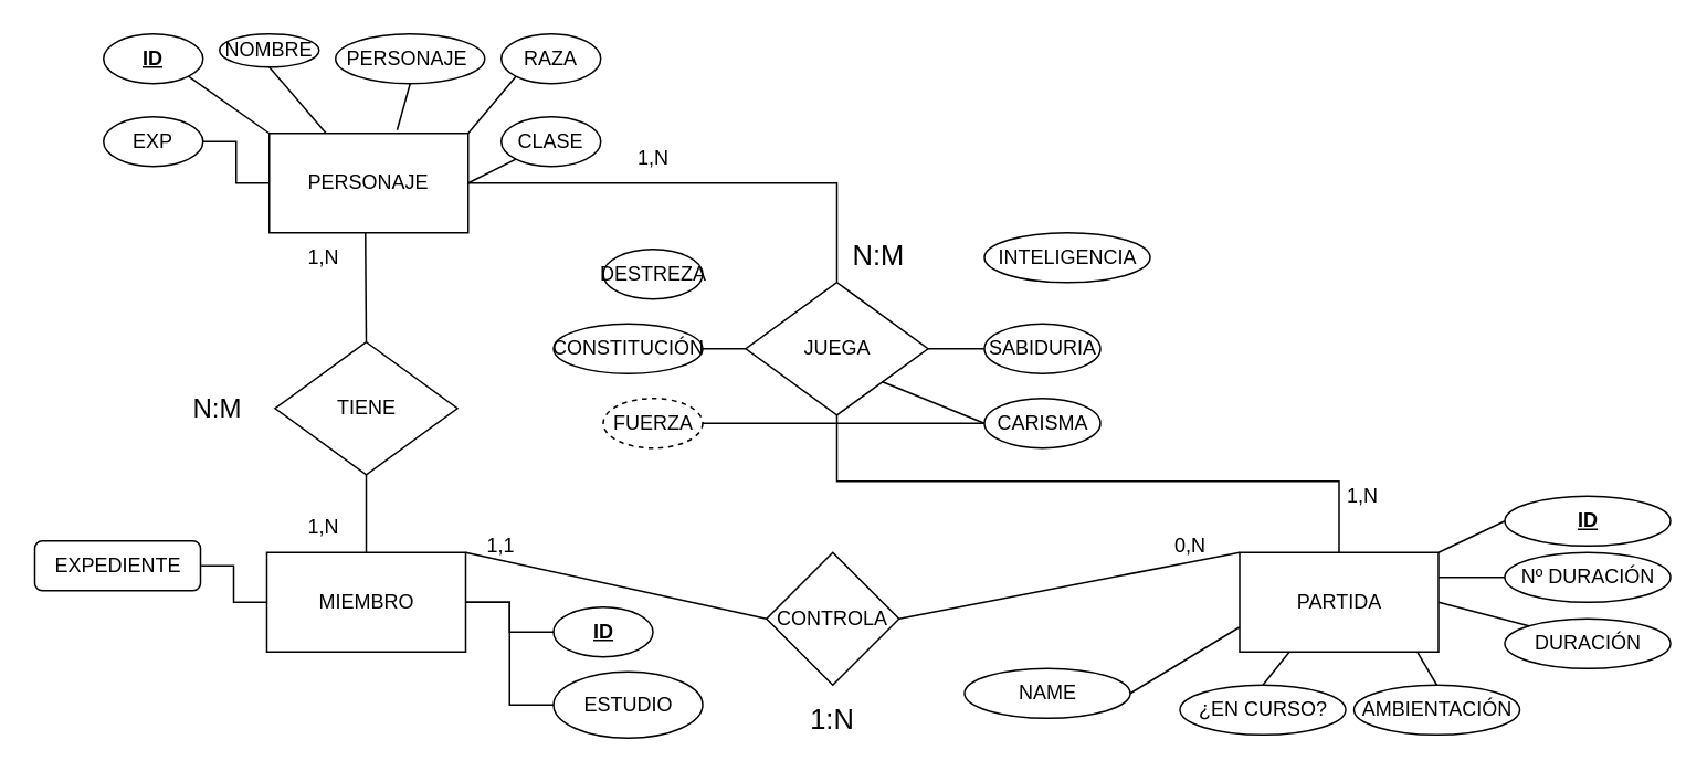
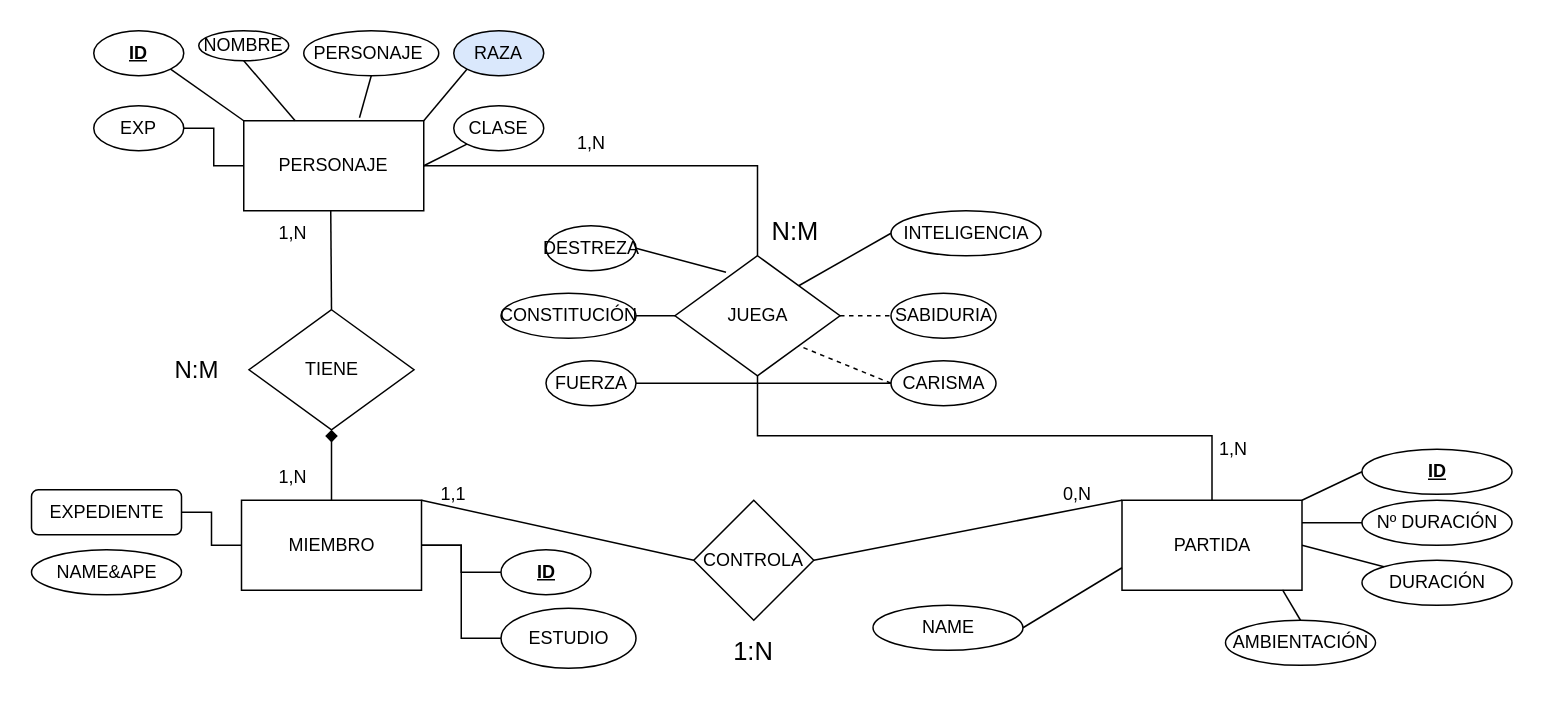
  <mxCell id="0" />
  <mxCell id="1" parent="0" />
  <mxCell id="2" value="MIEMBRO" style="rounded=0;whiteSpace=wrap;html=1;" parent="1" vertex="1"><mxGeometry x="160.5" y="333" width="120" height="60" as="geometry" /></mxCell>
  <mxCell id="3" style="edgeStyle=orthogonalEdgeStyle;rounded=0;orthogonalLoop=1;jettySize=auto;html=1;entryX=1;entryY=0.5;entryDx=0;entryDy=0;endArrow=none;endFill=0;" edge="1" parent="1" source="4" target="2"><mxGeometry relative="1" as="geometry" /></mxCell>
  <mxCell id="4" value="&lt;u&gt;&lt;b&gt;ID&lt;/b&gt;&lt;/u&gt;" style="ellipse;whiteSpace=wrap;html=1;" parent="1" vertex="1"><mxGeometry x="333.5" y="366" width="60" height="30" as="geometry" /></mxCell>
  <mxCell id="5" style="edgeStyle=orthogonalEdgeStyle;rounded=0;orthogonalLoop=1;jettySize=auto;html=1;entryX=0;entryY=0.5;entryDx=0;entryDy=0;endArrow=none;endFill=0;" edge="1" parent="1" source="6" target="2"><mxGeometry relative="1" as="geometry" /></mxCell>
  <mxCell id="6" value="EXPEDIENTE" style="whiteSpace=wrap;html=1;rounded=1;" parent="1" vertex="1"><mxGeometry x="20.5" y="326" width="100" height="30" as="geometry" /></mxCell>
  <mxCell id="7" style="edgeStyle=orthogonalEdgeStyle;rounded=0;orthogonalLoop=1;jettySize=auto;html=1;entryX=1;entryY=0.5;entryDx=0;entryDy=0;endArrow=none;endFill=0;" edge="1" parent="1" source="8" target="2"><mxGeometry relative="1" as="geometry" /></mxCell>
  <mxCell id="8" value="ESTUDIO" style="ellipse;whiteSpace=wrap;html=1;" parent="1" vertex="1"><mxGeometry x="333.5" y="405" width="90" height="40" as="geometry" /></mxCell>
  <mxCell id="9" style="edgeStyle=orthogonalEdgeStyle;rounded=0;orthogonalLoop=1;jettySize=auto;html=1;entryX=0.5;entryY=0;entryDx=0;entryDy=0;endArrow=none;endFill=0;" edge="1" parent="1" source="10" target="34"><mxGeometry relative="1" as="geometry" /></mxCell>
  <mxCell id="10" value="PERSONAJE" style="rounded=0;whiteSpace=wrap;html=1;" parent="1" vertex="1"><mxGeometry x="162" y="80" width="120" height="60" as="geometry" /></mxCell>
  <mxCell id="11" value="&lt;b&gt;&lt;u&gt;ID&lt;/u&gt;&lt;/b&gt;" style="ellipse;whiteSpace=wrap;html=1;" parent="1" vertex="1"><mxGeometry x="62" y="20" width="60" height="30" as="geometry" /></mxCell>
  <mxCell id="12" value="NOMBRE" style="ellipse;whiteSpace=wrap;html=1;" parent="1" vertex="1"><mxGeometry x="132" y="20" width="60" height="20" as="geometry" /></mxCell>
  <mxCell id="13" value="PERSONAJE&amp;nbsp;" style="ellipse;whiteSpace=wrap;html=1;" parent="1" vertex="1"><mxGeometry x="202" y="20" width="90" height="30" as="geometry" /></mxCell>
- <mxCell id="14" value="RAZA" style="ellipse;whiteSpace=wrap;html=1;" parent="1" vertex="1"><mxGeometry x="302" y="20" width="60" height="30" as="geometry" /></mxCell>
+ <mxCell id="14" value="RAZA" style="ellipse;whiteSpace=wrap;html=1;fillColor=#dae8fc;" parent="1" vertex="1"><mxGeometry x="302" y="20" width="60" height="30" as="geometry" /></mxCell>
  <mxCell id="15" value="CLASE" style="ellipse;whiteSpace=wrap;html=1;" parent="1" vertex="1"><mxGeometry x="302" y="70" width="60" height="30" as="geometry" /></mxCell>
  <mxCell id="16" style="edgeStyle=orthogonalEdgeStyle;rounded=0;orthogonalLoop=1;jettySize=auto;html=1;entryX=0;entryY=0.5;entryDx=0;entryDy=0;endArrow=none;endFill=0;" edge="1" parent="1" source="17" target="10"><mxGeometry relative="1" as="geometry" /></mxCell>
  <mxCell id="17" value="EXP" style="ellipse;whiteSpace=wrap;html=1;" parent="1" vertex="1"><mxGeometry x="62" y="70" width="60" height="30" as="geometry" /></mxCell>
- <mxCell id="18" value="FUERZA" style="ellipse;whiteSpace=wrap;html=1;dashed=1;" parent="1" vertex="1"><mxGeometry x="363.5" y="240" width="60" height="30" as="geometry" /></mxCell>
+ <mxCell id="18" value="FUERZA" style="ellipse;whiteSpace=wrap;html=1;" parent="1" vertex="1"><mxGeometry x="363.5" y="240" width="60" height="30" as="geometry" /></mxCell>
  <mxCell id="19" value="DESTREZA" style="ellipse;whiteSpace=wrap;html=1;" parent="1" vertex="1"><mxGeometry x="363.5" y="150" width="60" height="30" as="geometry" /></mxCell>
  <mxCell id="20" value="CONSTITUCIÓN" style="ellipse;whiteSpace=wrap;html=1;" parent="1" vertex="1"><mxGeometry x="333.5" y="195" width="90" height="30" as="geometry" /></mxCell>
  <mxCell id="21" value="INTELIGENCIA" style="ellipse;whiteSpace=wrap;html=1;" parent="1" vertex="1"><mxGeometry x="593.5" y="140" width="100" height="30" as="geometry" /></mxCell>
  <mxCell id="22" value="SABIDURIA" style="ellipse;whiteSpace=wrap;html=1;" parent="1" vertex="1"><mxGeometry x="593.5" y="195" width="70" height="30" as="geometry" /></mxCell>
  <mxCell id="23" value="CARISMA" style="ellipse;whiteSpace=wrap;html=1;" parent="1" vertex="1"><mxGeometry x="593.5" y="240" width="70" height="30" as="geometry" /></mxCell>
  <mxCell id="24" value="PARTIDA" style="rounded=0;whiteSpace=wrap;html=1;" vertex="1" parent="1"><mxGeometry x="747.5" y="333" width="120" height="60" as="geometry" /></mxCell>
  <mxCell id="25" value="&lt;b&gt;&lt;u&gt;ID&lt;/u&gt;&lt;/b&gt;" style="ellipse;whiteSpace=wrap;html=1;" vertex="1" parent="1"><mxGeometry x="907.5" y="299" width="100" height="30" as="geometry" /></mxCell>
  <mxCell id="26" value="NAME" style="ellipse;whiteSpace=wrap;html=1;" vertex="1" parent="1"><mxGeometry x="581.5" y="403" width="100" height="30" as="geometry" /></mxCell>
  <mxCell id="27" value="AMBIENTACIÓN" style="ellipse;whiteSpace=wrap;html=1;" vertex="1" parent="1"><mxGeometry x="816.5" y="413" width="100" height="30" as="geometry" /></mxCell>
  <mxCell id="28" value="DURACIÓN" style="ellipse;whiteSpace=wrap;html=1;" vertex="1" parent="1"><mxGeometry x="907.5" y="373" width="100" height="30" as="geometry" /></mxCell>
  <mxCell id="29" value="Nº DURACIÓN" style="ellipse;whiteSpace=wrap;html=1;" vertex="1" parent="1"><mxGeometry x="907.5" y="333" width="100" height="30" as="geometry" /></mxCell>
- <mxCell id="30" value="¿EN CURSO?" style="ellipse;whiteSpace=wrap;html=1;" vertex="1" parent="1"><mxGeometry x="711.5" y="413" width="100" height="30" as="geometry" /></mxCell>
+ <mxCell id="31" value="NAME&amp;amp;APE" style="ellipse;whiteSpace=wrap;html=1;" vertex="1" parent="1"><mxGeometry x="20.5" y="366" width="100" height="30" as="geometry" /></mxCell>
  <mxCell id="32" value="TIENE" style="rhombus;whiteSpace=wrap;html=1;" vertex="1" parent="1"><mxGeometry x="165.5" y="206" width="110" height="80" as="geometry" /></mxCell>
  <mxCell id="33" style="edgeStyle=orthogonalEdgeStyle;rounded=0;orthogonalLoop=1;jettySize=auto;html=1;entryX=0.5;entryY=0;entryDx=0;entryDy=0;endArrow=none;endFill=0;" edge="1" parent="1" source="34" target="24"><mxGeometry relative="1" as="geometry"><Array as="points"><mxPoint x="505" y="290" /><mxPoint x="808" y="290" /></Array></mxGeometry></mxCell>
  <mxCell id="34" value="JUEGA" style="rhombus;whiteSpace=wrap;html=1;" vertex="1" parent="1"><mxGeometry x="449.5" y="170" width="110" height="80" as="geometry" /></mxCell>
- <mxCell id="35" value="" style="endArrow=none;html=1;rounded=0;exitX=0.5;exitY=0;exitDx=0;exitDy=0;entryX=0.5;entryY=1;entryDx=0;entryDy=0;" edge="1" parent="1" source="2" target="32"><mxGeometry width="50" height="50" relative="1" as="geometry"><mxPoint x="130.5" y="347" as="sourcePoint" /><mxPoint x="180.5" y="297" as="targetPoint" /></mxGeometry></mxCell>
+ <mxCell id="35" value="" style="endArrow=diamond;html=1;rounded=0;exitX=0.5;exitY=0;exitDx=0;exitDy=0;entryX=0.5;entryY=1;entryDx=0;entryDy=0;" edge="1" parent="1" source="2" target="32"><mxGeometry width="50" height="50" relative="1" as="geometry"><mxPoint x="130.5" y="347" as="sourcePoint" /><mxPoint x="180.5" y="297" as="targetPoint" /></mxGeometry></mxCell>
  <mxCell id="36" value="" style="endArrow=none;html=1;rounded=0;exitX=1;exitY=1;exitDx=0;exitDy=0;entryX=0;entryY=0;entryDx=0;entryDy=0;" edge="1" parent="1" source="11" target="10"><mxGeometry width="50" height="50" relative="1" as="geometry"><mxPoint x="102" y="221" as="sourcePoint" /><mxPoint x="152" y="171" as="targetPoint" /></mxGeometry></mxCell>
  <mxCell id="37" value="" style="endArrow=none;html=1;rounded=0;exitX=0.5;exitY=1;exitDx=0;exitDy=0;" edge="1" parent="1" source="12" target="10"><mxGeometry width="50" height="50" relative="1" as="geometry"><mxPoint x="162" y="71" as="sourcePoint" /><mxPoint x="162" y="151" as="targetPoint" /></mxGeometry></mxCell>
  <mxCell id="38" value="" style="endArrow=none;html=1;rounded=0;entryX=0.5;entryY=1;entryDx=0;entryDy=0;exitX=0.643;exitY=-0.033;exitDx=0;exitDy=0;exitPerimeter=0;" edge="1" parent="1" source="10" target="13"><mxGeometry width="50" height="50" relative="1" as="geometry"><mxPoint x="2" y="291" as="sourcePoint" /><mxPoint x="52" y="241" as="targetPoint" /></mxGeometry></mxCell>
  <mxCell id="39" value="" style="endArrow=none;html=1;rounded=0;exitX=0;exitY=1;exitDx=0;exitDy=0;entryX=1;entryY=0;entryDx=0;entryDy=0;" edge="1" parent="1" source="14" target="10"><mxGeometry width="50" height="50" relative="1" as="geometry"><mxPoint x="2" y="261" as="sourcePoint" /><mxPoint x="52" y="211" as="targetPoint" /></mxGeometry></mxCell>
  <mxCell id="40" value="" style="endArrow=none;html=1;rounded=0;exitX=1;exitY=0.5;exitDx=0;exitDy=0;entryX=0;entryY=1;entryDx=0;entryDy=0;" edge="1" parent="1" source="10" target="15"><mxGeometry width="50" height="50" relative="1" as="geometry"><mxPoint x="382" y="181" as="sourcePoint" /><mxPoint x="432" y="131" as="targetPoint" /></mxGeometry></mxCell>
  <mxCell id="41" value="" style="endArrow=none;html=1;rounded=0;exitX=1;exitY=0.5;exitDx=0;exitDy=0;entryX=0;entryY=0.75;entryDx=0;entryDy=0;" edge="1" parent="1" source="26" target="24"><mxGeometry width="50" height="50" relative="1" as="geometry"><mxPoint x="726.5" y="384" as="sourcePoint" /><mxPoint x="776.5" y="334" as="targetPoint" /></mxGeometry></mxCell>
- <mxCell id="42" value="" style="endArrow=none;html=1;rounded=0;exitX=0.5;exitY=0;exitDx=0;exitDy=0;entryX=0.25;entryY=1;entryDx=0;entryDy=0;" edge="1" parent="1" source="30" target="24"><mxGeometry width="50" height="50" relative="1" as="geometry"><mxPoint x="936.5" y="314" as="sourcePoint" /><mxPoint x="986.5" y="264" as="targetPoint" /></mxGeometry></mxCell>
  <mxCell id="43" value="" style="endArrow=none;html=1;rounded=0;exitX=0.5;exitY=0;exitDx=0;exitDy=0;entryX=0.892;entryY=0.995;entryDx=0;entryDy=0;entryPerimeter=0;" edge="1" parent="1" source="27" target="24"><mxGeometry width="50" height="50" relative="1" as="geometry"><mxPoint x="1156.5" y="264" as="sourcePoint" /><mxPoint x="1206.5" y="214" as="targetPoint" /></mxGeometry></mxCell>
  <mxCell id="44" value="" style="endArrow=none;html=1;rounded=0;exitX=0;exitY=0;exitDx=0;exitDy=0;entryX=1;entryY=0.5;entryDx=0;entryDy=0;" edge="1" parent="1" source="28" target="24"><mxGeometry width="50" height="50" relative="1" as="geometry"><mxPoint x="1226.5" y="264" as="sourcePoint" /><mxPoint x="1276.5" y="214" as="targetPoint" /></mxGeometry></mxCell>
  <mxCell id="45" value="" style="endArrow=none;html=1;rounded=0;exitX=0;exitY=0.5;exitDx=0;exitDy=0;entryX=1;entryY=0.25;entryDx=0;entryDy=0;" edge="1" parent="1" source="29" target="24"><mxGeometry width="50" height="50" relative="1" as="geometry"><mxPoint x="1036.5" y="264" as="sourcePoint" /><mxPoint x="1086.5" y="214" as="targetPoint" /></mxGeometry></mxCell>
+ <mxCell id="46" value="" style="endArrow=none;html=1;rounded=0;exitX=1;exitY=0.5;exitDx=0;exitDy=0;entryX=0.309;entryY=0.138;entryDx=0;entryDy=0;entryPerimeter=0;" edge="1" parent="1" source="19" target="34"><mxGeometry width="50" height="50" relative="1" as="geometry"><mxPoint x="453.5" y="161" as="sourcePoint" /><mxPoint x="503.5" y="111" as="targetPoint" /></mxGeometry></mxCell>
  <mxCell id="47" value="" style="endArrow=none;html=1;rounded=0;exitX=1;exitY=0.5;exitDx=0;exitDy=0;entryX=0;entryY=0.5;entryDx=0;entryDy=0;" edge="1" parent="1" source="20" target="34"><mxGeometry width="50" height="50" relative="1" as="geometry"><mxPoint x="683.5" y="101" as="sourcePoint" /><mxPoint x="733.5" y="51" as="targetPoint" /></mxGeometry></mxCell>
  <mxCell id="48" value="" style="endArrow=none;html=1;rounded=0;exitX=1;exitY=0.5;exitDx=0;exitDy=0;" edge="1" parent="1" source="18" target="23"><mxGeometry width="50" height="50" relative="1" as="geometry"><mxPoint x="783.5" y="211" as="sourcePoint" /><mxPoint x="833.5" y="161" as="targetPoint" /></mxGeometry></mxCell>
- <mxCell id="49" value="" style="endArrow=none;html=1;rounded=0;exitX=0;exitY=0.5;exitDx=0;exitDy=0;entryX=1;entryY=1;entryDx=0;entryDy=0;" edge="1" parent="1" source="23" target="34"><mxGeometry width="50" height="50" relative="1" as="geometry"><mxPoint x="733.5" y="251" as="sourcePoint" /><mxPoint x="783.5" y="201" as="targetPoint" /></mxGeometry></mxCell>
- <mxCell id="50" value="" style="endArrow=none;html=1;rounded=0;exitX=1;exitY=0.5;exitDx=0;exitDy=0;entryX=0;entryY=0.5;entryDx=0;entryDy=0;" edge="1" parent="1" source="34" target="22"><mxGeometry width="50" height="50" relative="1" as="geometry"><mxPoint x="723.5" y="181" as="sourcePoint" /><mxPoint x="773.5" y="131" as="targetPoint" /></mxGeometry></mxCell>
+ <mxCell id="49" value="" style="endArrow=none;html=1;rounded=0;exitX=0;exitY=0.5;exitDx=0;exitDy=0;entryX=1;entryY=1;entryDx=0;entryDy=0;dashed=1;" edge="1" parent="1" source="23" target="34"><mxGeometry width="50" height="50" relative="1" as="geometry"><mxPoint x="733.5" y="251" as="sourcePoint" /><mxPoint x="783.5" y="201" as="targetPoint" /></mxGeometry></mxCell>
+ <mxCell id="50" value="" style="endArrow=none;html=1;rounded=0;exitX=1;exitY=0.5;exitDx=0;exitDy=0;entryX=0;entryY=0.5;entryDx=0;entryDy=0;dashed=1;" edge="1" parent="1" source="34" target="22"><mxGeometry width="50" height="50" relative="1" as="geometry"><mxPoint x="723.5" y="181" as="sourcePoint" /><mxPoint x="773.5" y="131" as="targetPoint" /></mxGeometry></mxCell>
+ <mxCell id="51" value="" style="endArrow=none;html=1;rounded=0;exitX=1;exitY=0;exitDx=0;exitDy=0;entryX=0;entryY=0.5;entryDx=0;entryDy=0;" edge="1" parent="1" source="34" target="21"><mxGeometry width="50" height="50" relative="1" as="geometry"><mxPoint x="773.5" y="141" as="sourcePoint" /><mxPoint x="823.5" y="91" as="targetPoint" /></mxGeometry></mxCell>
  <mxCell id="52" value="" style="endArrow=none;html=1;rounded=0;entryX=0;entryY=0.5;entryDx=0;entryDy=0;exitX=1;exitY=0;exitDx=0;exitDy=0;" edge="1" parent="1" source="24" target="25"><mxGeometry width="50" height="50" relative="1" as="geometry"><mxPoint x="802" y="290" as="sourcePoint" /><mxPoint x="852" y="240" as="targetPoint" /></mxGeometry></mxCell>
  <mxCell id="53" value="" style="endArrow=none;html=1;rounded=0;exitX=0.5;exitY=0;exitDx=0;exitDy=0;" edge="1" parent="1" source="32"><mxGeometry width="50" height="50" relative="1" as="geometry"><mxPoint x="82" y="250" as="sourcePoint" /><mxPoint x="220" y="140" as="targetPoint" /></mxGeometry></mxCell>
  <mxCell id="54" value="CONTROLA" style="rhombus;whiteSpace=wrap;html=1;" vertex="1" parent="1"><mxGeometry x="462" y="333" width="80" height="80" as="geometry" /></mxCell>
  <mxCell id="55" value="" style="endArrow=none;html=1;rounded=0;entryX=0;entryY=0;entryDx=0;entryDy=0;exitX=1;exitY=0.5;exitDx=0;exitDy=0;" edge="1" parent="1" source="54" target="24"><mxGeometry width="50" height="50" relative="1" as="geometry"><mxPoint x="652" y="350" as="sourcePoint" /><mxPoint x="702" y="300" as="targetPoint" /></mxGeometry></mxCell>
  <mxCell id="56" value="" style="endArrow=none;html=1;rounded=0;exitX=1;exitY=0;exitDx=0;exitDy=0;entryX=0;entryY=0.5;entryDx=0;entryDy=0;" edge="1" parent="1" source="2" target="54"><mxGeometry width="50" height="50" relative="1" as="geometry"><mxPoint x="332" y="340" as="sourcePoint" /><mxPoint x="382" y="290" as="targetPoint" /></mxGeometry></mxCell>
  <mxCell id="57" value="&lt;font style=&quot;font-size: 17px;&quot;&gt;N:M&lt;/font&gt;" style="text;html=1;align=center;verticalAlign=middle;whiteSpace=wrap;rounded=0;" vertex="1" parent="1"><mxGeometry x="499.5" y="140" width="60" height="30" as="geometry" /></mxCell>
  <mxCell id="58" value="&lt;font style=&quot;font-size: 17px;&quot;&gt;1:N&lt;/font&gt;" style="text;html=1;align=center;verticalAlign=middle;whiteSpace=wrap;rounded=0;" vertex="1" parent="1"><mxGeometry x="472" y="420" width="60" height="30" as="geometry" /></mxCell>
  <mxCell id="59" value="&lt;font style=&quot;font-size: 16px;&quot;&gt;N:M&lt;/font&gt;" style="text;html=1;align=center;verticalAlign=middle;whiteSpace=wrap;rounded=0;" vertex="1" parent="1"><mxGeometry x="100.5" y="231" width="60" height="30" as="geometry" /></mxCell>
  <mxCell id="60" value="1,1" style="text;html=1;align=center;verticalAlign=middle;whiteSpace=wrap;rounded=0;" vertex="1" parent="1"><mxGeometry x="272" y="314" width="60" height="30" as="geometry" /></mxCell>
  <mxCell id="61" value="0,N" style="text;html=1;align=center;verticalAlign=middle;whiteSpace=wrap;rounded=0;" vertex="1" parent="1"><mxGeometry x="687.5" y="314" width="60" height="30" as="geometry" /></mxCell>
  <mxCell id="62" value="1,N" style="text;html=1;align=center;verticalAlign=middle;whiteSpace=wrap;rounded=0;" vertex="1" parent="1"><mxGeometry x="165" y="140" width="60" height="30" as="geometry" /></mxCell>
  <mxCell id="63" value="1,N" style="text;html=1;align=center;verticalAlign=middle;whiteSpace=wrap;rounded=0;" vertex="1" parent="1"><mxGeometry x="165" y="303" width="60" height="30" as="geometry" /></mxCell>
  <mxCell id="64" value="1,N" style="text;html=1;align=center;verticalAlign=middle;whiteSpace=wrap;rounded=0;" vertex="1" parent="1"><mxGeometry x="364" y="80" width="60" height="30" as="geometry" /></mxCell>
  <mxCell id="65" value="1,N" style="text;html=1;align=center;verticalAlign=middle;whiteSpace=wrap;rounded=0;" vertex="1" parent="1"><mxGeometry x="792" y="284" width="60" height="30" as="geometry" /></mxCell>
